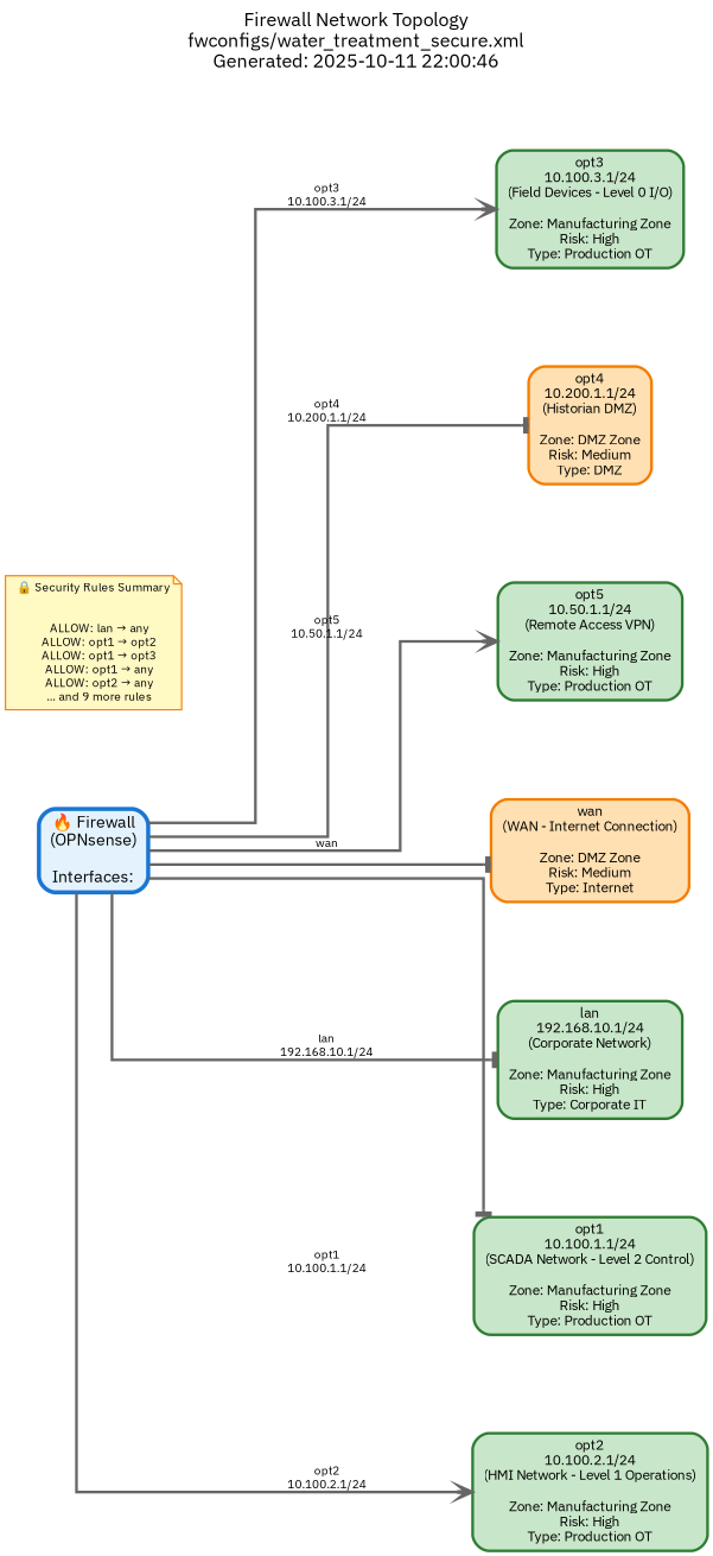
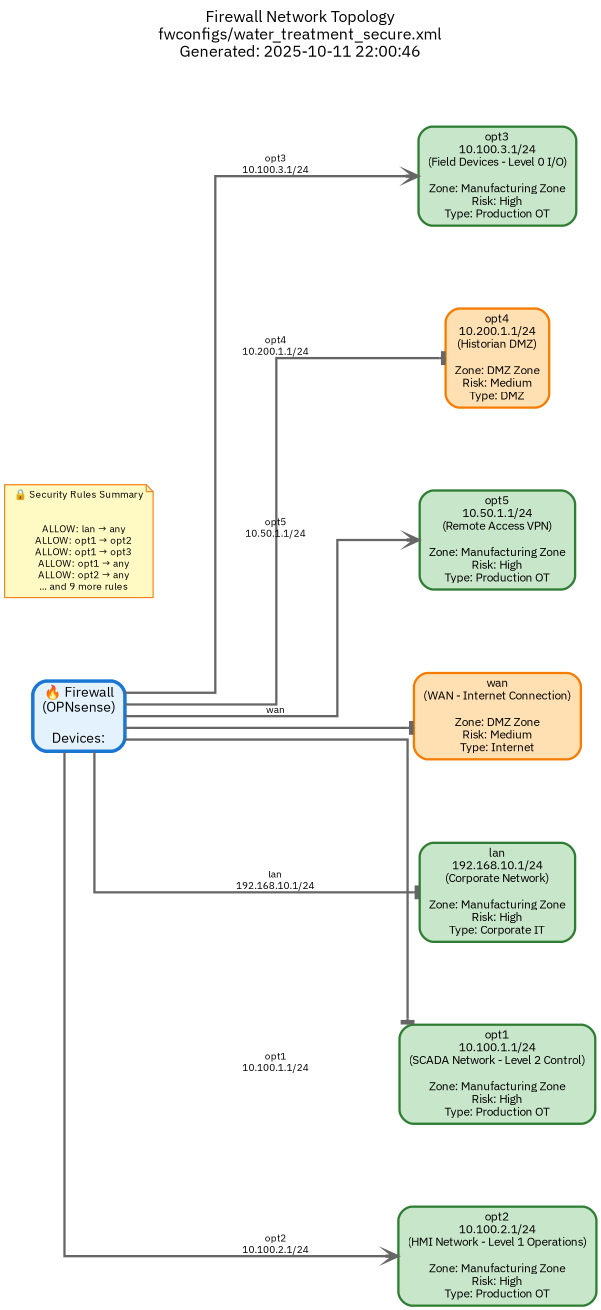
  digraph {
    bgcolor=white
    fontsize=14
    label="Firewall Network Topology\nfwconfigs/water_treatment_secure.xml\nGenerated: 2025-10-11 22:00:46"
    labelloc=t
    nodesep=1.0
    rankdir=LR
    ranksep=2.0
    splines=ortho
    fontname="IBM Plex Sans"
    node [color="#2e7d32" fillcolor="#c8e6c9" fontname="IBM Plex Sans" fontsize=10 penwidth=2 shape=box style="filled,rounded"]
    edge [color="#666666" fontname="IBM Plex Sans" fontsize=9 penwidth=2 arrowhead=tee]
-   n1 [color="#1976d2" fillcolor="#e3f2fd" fontsize=12 label="🔥 Firewall\n(OPNsense)\n\nInterfaces:" penwidth=3]
+   n1 [color="#1976d2" fillcolor="#e3f2fd" fontsize=12 label="🔥 Firewall\n(OPNsense)\n\nDevices:" penwidth=3]
    n2 [label="opt3\n10.100.3.1/24\n(Field Devices - Level 0 I/O)\n\nZone: Manufacturing Zone\nRisk: High\nType: Production OT"]
    n3 [color="#f57c00" fillcolor="#ffe0b2" label="opt4\n10.200.1.1/24\n(Historian DMZ)\n\nZone: DMZ Zone\nRisk: Medium\nType: DMZ"]
    n4 [label="opt5\n10.50.1.1/24\n(Remote Access VPN)\n\nZone: Manufacturing Zone\nRisk: High\nType: Production OT"]
    n5 [color="#f57c00" fillcolor="#ffe0b2" label="wan\n(WAN - Internet Connection)\n\nZone: DMZ Zone\nRisk: Medium\nType: Internet"]
    n6 [label="lan\n192.168.10.1/24\n(Corporate Network)\n\nZone: Manufacturing Zone\nRisk: High\nType: Corporate IT"]
    n7 [label="opt1\n10.100.1.1/24\n(SCADA Network - Level 2 Control)\n\nZone: Manufacturing Zone\nRisk: High\nType: Production OT"]
    n8 [label="opt2\n10.100.2.1/24\n(HMI Network - Level 1 Operations)\n\nZone: Manufacturing Zone\nRisk: High\nType: Production OT"]
    n9 [color="#f57f17" fillcolor="#fff9c4" fontsize=9 label="🔒 Security Rules Summary\n\n\n    ALLOW: lan → any\n    ALLOW: opt1 → opt2\n    ALLOW: opt1 → opt3\n    ALLOW: opt1 → any\n    ALLOW: opt2 → any\n    ... and 9 more rules" shape=note penwidth=""]
    n1 -> n2 [label="opt3\n10.100.3.1/24" arrowhead=vee]
    n1 -> n3 [label="opt4\n10.200.1.1/24"]
    n1 -> n4 [label="opt5\n10.50.1.1/24" arrowhead=vee]
    n1 -> n5 [label=wan]
    n1 -> n6 [label="lan\n192.168.10.1/24"]
    n1 -> n7 [label="opt1\n10.100.1.1/24"]
    n1 -> n8 [label="opt2\n10.100.2.1/24" arrowhead=vee]
  }
